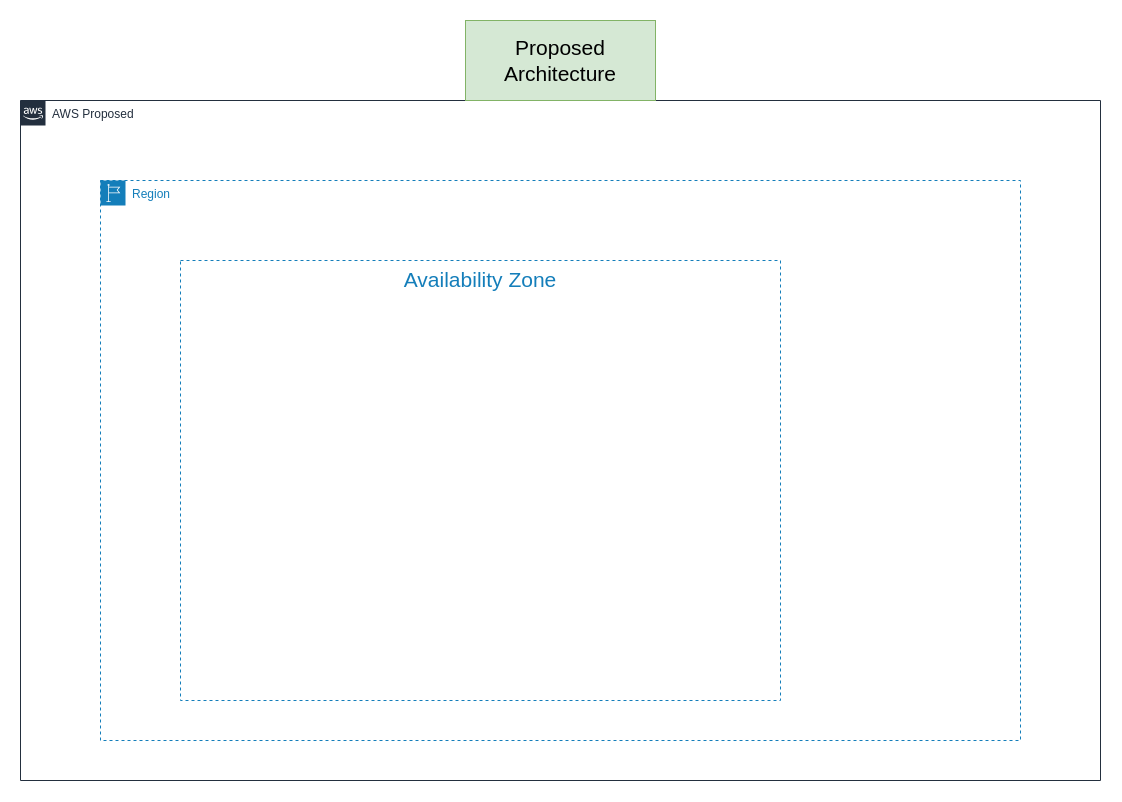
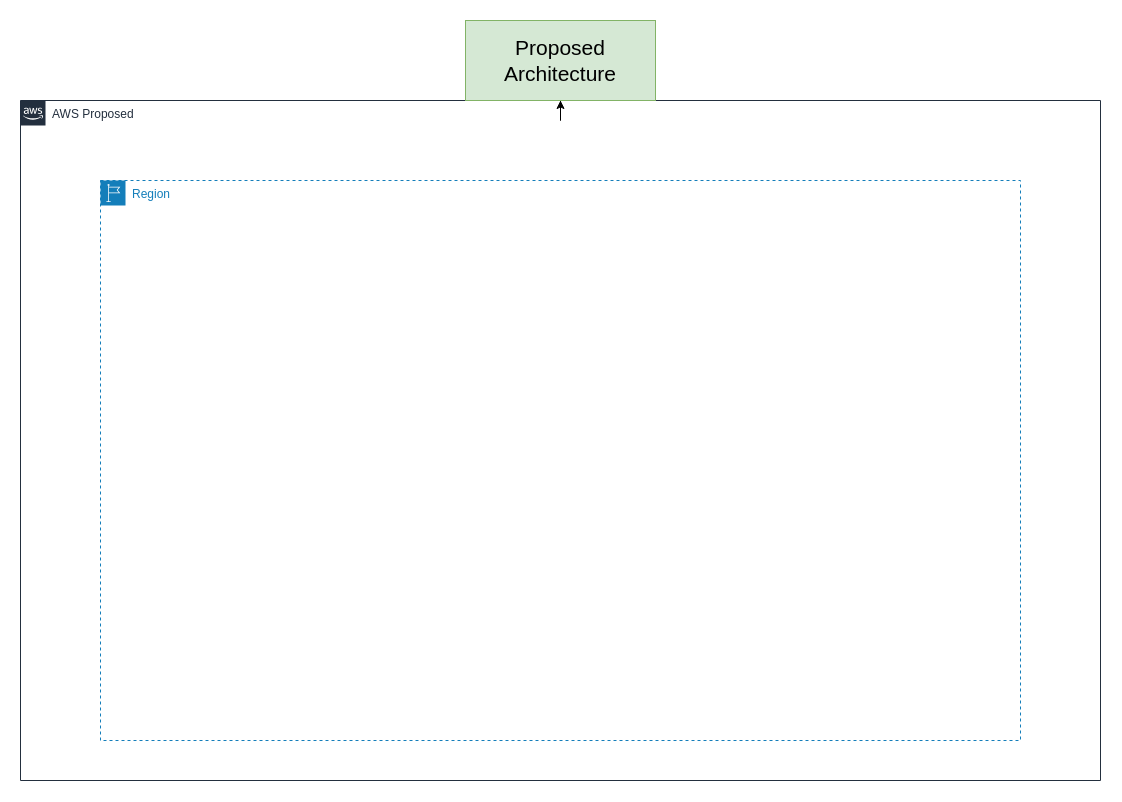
  <mxCell id="0" />
  <mxCell id="1" parent="0" />
+ <mxCell id="2" value="" style="edgeStyle=orthogonalEdgeStyle;rounded=0;orthogonalLoop=1;jettySize=auto;html=1;fontSize=21;" edge="1" parent="1" source="3" target="6"><mxGeometry relative="1" as="geometry" /></mxCell>
  <mxCell id="3" value="AWS Proposed" style="points=[[0,0],[0.25,0],[0.5,0],[0.75,0],[1,0],[1,0.25],[1,0.5],[1,0.75],[1,1],[0.75,1],[0.5,1],[0.25,1],[0,1],[0,0.75],[0,0.5],[0,0.25]];outlineConnect=0;gradientColor=none;html=1;whiteSpace=wrap;fontSize=12;fontStyle=0;container=1;pointerEvents=0;collapsible=0;recursiveResize=0;shape=mxgraph.aws4.group;grIcon=mxgraph.aws4.group_aws_cloud_alt;strokeColor=#232F3E;fillColor=none;verticalAlign=top;align=left;spacingLeft=30;fontColor=#232F3E;dashed=0;" vertex="1" parent="1"><mxGeometry x="20" y="100" width="1080" height="680" as="geometry" /></mxCell>
  <mxCell id="4" value="Region" style="points=[[0,0],[0.25,0],[0.5,0],[0.75,0],[1,0],[1,0.25],[1,0.5],[1,0.75],[1,1],[0.75,1],[0.5,1],[0.25,1],[0,1],[0,0.75],[0,0.5],[0,0.25]];outlineConnect=0;gradientColor=none;html=1;whiteSpace=wrap;fontSize=12;fontStyle=0;container=1;pointerEvents=0;collapsible=0;recursiveResize=0;shape=mxgraph.aws4.group;grIcon=mxgraph.aws4.group_region;strokeColor=#147EBA;fillColor=none;verticalAlign=top;align=left;spacingLeft=30;fontColor=#147EBA;dashed=1;" vertex="1" parent="3"><mxGeometry x="80" y="80" width="920" height="560" as="geometry" /></mxCell>
- <mxCell id="5" value="Availability Zone" style="fillColor=none;strokeColor=#147EBA;dashed=1;verticalAlign=top;fontStyle=0;fontColor=#147EBA;fontSize=21;" vertex="1" parent="4"><mxGeometry x="80" y="80" width="600" height="440" as="geometry" /></mxCell>
  <mxCell id="6" value="&lt;font style=&quot;font-size: 21px;&quot;&gt;Proposed Architecture&lt;/font&gt;" style="text;html=1;strokeColor=#82b366;fillColor=#d5e8d4;align=center;verticalAlign=middle;whiteSpace=wrap;rounded=0;" vertex="1" parent="1"><mxGeometry x="465" width="190" height="80" as="geometry" y="20" /></mxCell>
